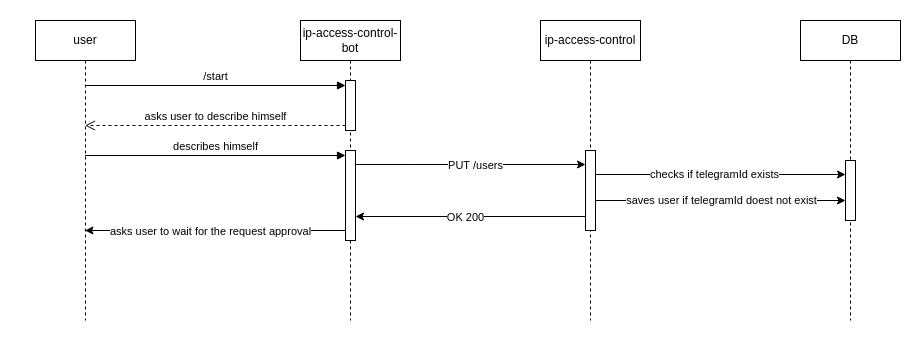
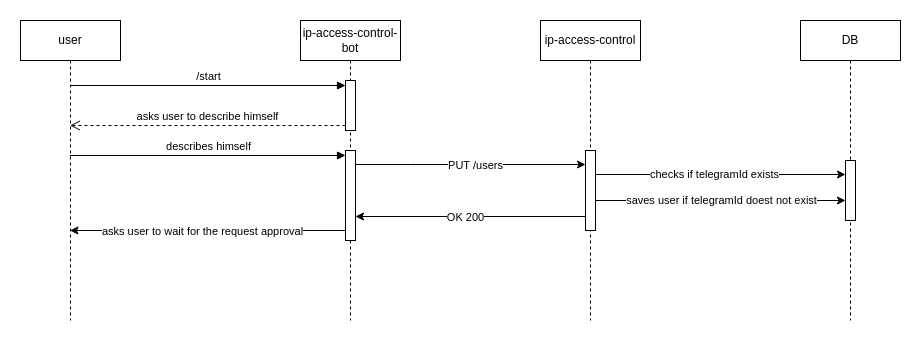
  <mxCell id="0" />
  <mxCell id="1" parent="0" />
- <mxCell id="2" value="user" style="shape=umlLifeline;perimeter=lifelinePerimeter;whiteSpace=wrap;html=1;container=1;dropTarget=0;collapsible=0;recursiveResize=0;outlineConnect=0;portConstraint=eastwest;newEdgeStyle={&quot;curved&quot;:0,&quot;rounded&quot;:0};" parent="1" vertex="1"><mxGeometry x="35" y="20" width="100" height="300" as="geometry" /></mxCell>
+ <mxCell id="2" value="user" style="shape=umlLifeline;perimeter=lifelinePerimeter;whiteSpace=wrap;html=1;container=1;dropTarget=0;collapsible=0;recursiveResize=0;outlineConnect=0;portConstraint=eastwest;newEdgeStyle={&quot;curved&quot;:0,&quot;rounded&quot;:0};" parent="1" vertex="1"><mxGeometry x="20" y="20" width="100" height="300" as="geometry" /></mxCell>
  <mxCell id="3" value="ip-access-control-bot" style="shape=umlLifeline;perimeter=lifelinePerimeter;whiteSpace=wrap;html=1;container=1;dropTarget=0;collapsible=0;recursiveResize=0;outlineConnect=0;portConstraint=eastwest;newEdgeStyle={&quot;curved&quot;:0,&quot;rounded&quot;:0};" parent="1" vertex="1"><mxGeometry x="300" y="20" width="100" height="300" as="geometry" /></mxCell>
  <mxCell id="4" value="" style="html=1;points=[[0,0,0,0,5],[0,1,0,0,-5],[1,0,0,0,5],[1,1,0,0,-5]];perimeter=orthogonalPerimeter;outlineConnect=0;targetShapes=umlLifeline;portConstraint=eastwest;newEdgeStyle={&quot;curved&quot;:0,&quot;rounded&quot;:0};" parent="3" vertex="1"><mxGeometry x="45" y="60" width="10" height="50" as="geometry" /></mxCell>
  <mxCell id="5" value="" style="html=1;points=[[0,0,0,0,5],[0,1,0,0,-5],[1,0,0,0,5],[1,1,0,0,-5]];perimeter=orthogonalPerimeter;outlineConnect=0;targetShapes=umlLifeline;portConstraint=eastwest;newEdgeStyle={&quot;curved&quot;:0,&quot;rounded&quot;:0};" parent="3" vertex="1"><mxGeometry x="45" y="130" width="10" height="90" as="geometry" /></mxCell>
  <mxCell id="6" value="ip-access-control" style="shape=umlLifeline;perimeter=lifelinePerimeter;whiteSpace=wrap;html=1;container=1;dropTarget=0;collapsible=0;recursiveResize=0;outlineConnect=0;portConstraint=eastwest;newEdgeStyle={&quot;curved&quot;:0,&quot;rounded&quot;:0};" parent="1" vertex="1"><mxGeometry x="540" y="20" width="100" height="300" as="geometry" /></mxCell>
  <mxCell id="7" value="" style="html=1;points=[[0,0,0,0,5],[0,1,0,0,-5],[1,0,0,0,5],[1,1,0,0,-5]];perimeter=orthogonalPerimeter;outlineConnect=0;targetShapes=umlLifeline;portConstraint=eastwest;newEdgeStyle={&quot;curved&quot;:0,&quot;rounded&quot;:0};" parent="6" vertex="1"><mxGeometry x="45" y="130" width="10" height="80" as="geometry" /></mxCell>
  <mxCell id="8" value="/start" style="html=1;verticalAlign=bottom;endArrow=block;curved=0;rounded=0;entryX=0;entryY=0;entryDx=0;entryDy=5;" parent="1" source="2" target="4" edge="1"><mxGeometry relative="1" as="geometry"><mxPoint x="310" y="85" as="sourcePoint" /></mxGeometry></mxCell>
  <mxCell id="9" value="asks user to describe himself" style="html=1;verticalAlign=bottom;endArrow=open;dashed=1;endSize=8;curved=0;rounded=0;exitX=0;exitY=1;exitDx=0;exitDy=-5;" parent="1" source="4" target="2" edge="1"><mxGeometry relative="1" as="geometry"><mxPoint x="310" y="155" as="targetPoint" /></mxGeometry></mxCell>
  <mxCell id="10" value="describes himself" style="html=1;verticalAlign=bottom;endArrow=block;curved=0;rounded=0;entryX=0;entryY=0;entryDx=0;entryDy=5;" parent="1" source="2" target="5" edge="1"><mxGeometry relative="1" as="geometry"><mxPoint x="325" y="155" as="sourcePoint" /></mxGeometry></mxCell>
  <mxCell id="11" style="edgeStyle=orthogonalEdgeStyle;rounded=0;orthogonalLoop=1;jettySize=auto;html=1;curved=0;" parent="1" source="5" edge="1"><mxGeometry relative="1" as="geometry"><mxPoint x="360" y="164" as="sourcePoint" /><mxPoint x="585" y="164" as="targetPoint" /><Array as="points"><mxPoint x="410" y="164" /><mxPoint x="410" y="164" /></Array></mxGeometry></mxCell>
  <mxCell id="12" value="PUT /users" style="edgeLabel;html=1;align=center;verticalAlign=middle;resizable=0;points=[];" parent="11" vertex="1" connectable="0"><mxGeometry x="-0.121" relative="1" as="geometry"><mxPoint x="18" as="offset" /></mxGeometry></mxCell>
  <mxCell id="13" value="DB" style="shape=umlLifeline;perimeter=lifelinePerimeter;whiteSpace=wrap;html=1;container=1;dropTarget=0;collapsible=0;recursiveResize=0;outlineConnect=0;portConstraint=eastwest;newEdgeStyle={&quot;curved&quot;:0,&quot;rounded&quot;:0};" parent="1" vertex="1"><mxGeometry x="800" y="20" width="100" height="300" as="geometry" /></mxCell>
  <mxCell id="14" value="" style="html=1;points=[[0,0,0,0,5],[0,1,0,0,-5],[1,0,0,0,5],[1,1,0,0,-5]];perimeter=orthogonalPerimeter;outlineConnect=0;targetShapes=umlLifeline;portConstraint=eastwest;newEdgeStyle={&quot;curved&quot;:0,&quot;rounded&quot;:0};" parent="13" vertex="1"><mxGeometry x="45" y="140" width="10" height="60" as="geometry" /></mxCell>
  <mxCell id="15" style="edgeStyle=orthogonalEdgeStyle;rounded=0;orthogonalLoop=1;jettySize=auto;html=1;curved=0;" parent="1" target="14" edge="1"><mxGeometry relative="1" as="geometry"><mxPoint x="595" y="174" as="sourcePoint" /><mxPoint x="750" y="174" as="targetPoint" /><Array as="points"><mxPoint x="710" y="174" /><mxPoint x="710" y="174" /></Array></mxGeometry></mxCell>
  <mxCell id="16" value="checks if telegramId exists" style="edgeLabel;html=1;align=center;verticalAlign=middle;resizable=0;points=[];" parent="15" vertex="1" connectable="0"><mxGeometry x="-0.123" relative="1" as="geometry"><mxPoint x="8" y="-1" as="offset" /></mxGeometry></mxCell>
  <mxCell id="17" style="edgeStyle=orthogonalEdgeStyle;rounded=0;orthogonalLoop=1;jettySize=auto;html=1;curved=0;" parent="1" edge="1"><mxGeometry relative="1" as="geometry"><mxPoint x="595" y="199" as="sourcePoint" /><mxPoint x="845" y="200" as="targetPoint" /><Array as="points"><mxPoint x="595" y="200" /></Array></mxGeometry></mxCell>
  <mxCell id="18" value="saves user if telegramId doest not exist" style="edgeLabel;html=1;align=center;verticalAlign=middle;resizable=0;points=[];" parent="17" vertex="1" connectable="0"><mxGeometry x="-0.033" y="1" relative="1" as="geometry"><mxPoint x="5" as="offset" /></mxGeometry></mxCell>
  <mxCell id="19" style="edgeStyle=orthogonalEdgeStyle;rounded=0;orthogonalLoop=1;jettySize=auto;html=1;curved=0;" parent="1" edge="1"><mxGeometry relative="1" as="geometry"><mxPoint x="585" y="216" as="sourcePoint" /><mxPoint x="355" y="216" as="targetPoint" /></mxGeometry></mxCell>
  <mxCell id="20" value="OK 200" style="edgeLabel;html=1;align=center;verticalAlign=middle;resizable=0;points=[];" parent="19" vertex="1" connectable="0"><mxGeometry x="0.052" y="-2" relative="1" as="geometry"><mxPoint y="2" as="offset" /></mxGeometry></mxCell>
  <mxCell id="21" style="edgeStyle=orthogonalEdgeStyle;rounded=0;orthogonalLoop=1;jettySize=auto;html=1;curved=0;" parent="1" source="5" target="2" edge="1"><mxGeometry relative="1" as="geometry"><Array as="points"><mxPoint x="220" y="230" /><mxPoint x="220" y="230" /></Array></mxGeometry></mxCell>
  <mxCell id="22" value="asks user to wait for the request approval" style="edgeLabel;html=1;align=center;verticalAlign=middle;resizable=0;points=[];" parent="21" vertex="1" connectable="0"><mxGeometry x="0.079" relative="1" as="geometry"><mxPoint x="5" as="offset" /></mxGeometry></mxCell>
